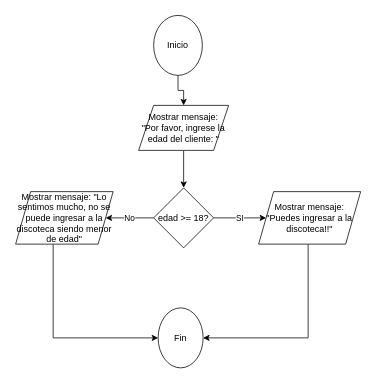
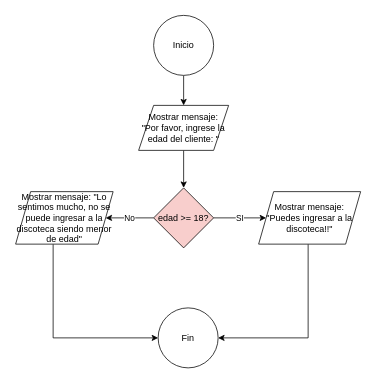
  <mxCell id="0" />
  <mxCell id="1" parent="0" />
  <mxCell id="2" value="" style="edgeStyle=orthogonalEdgeStyle;rounded=0;orthogonalLoop=1;jettySize=auto;html=1;" edge="1" parent="1" source="3" target="5"><mxGeometry relative="1" as="geometry" /></mxCell>
- <mxCell id="3" value="Inicio" style="ellipse;whiteSpace=wrap;html=1;aspect=fixed;" vertex="1" parent="1"><mxGeometry x="204" y="20" width="65" height="80" as="geometry" /></mxCell>
+ <mxCell id="3" value="Inicio" style="ellipse;whiteSpace=wrap;html=1;aspect=fixed;" vertex="1" parent="1"><mxGeometry x="204" y="20" width="80" height="80" as="geometry" /></mxCell>
  <mxCell id="4" value="" style="edgeStyle=orthogonalEdgeStyle;rounded=0;orthogonalLoop=1;jettySize=auto;html=1;" edge="1" parent="1" source="5" target="8"><mxGeometry relative="1" as="geometry" /></mxCell>
  <mxCell id="5" value="Mostrar mensaje: &quot;Por favor, ingrese la edad del cliente: &quot;" style="shape=parallelogram;perimeter=parallelogramPerimeter;whiteSpace=wrap;html=1;fixedSize=1;" vertex="1" parent="1"><mxGeometry x="184" y="140" width="120" height="60" as="geometry" /></mxCell>
  <mxCell id="6" value="SI" style="edgeStyle=orthogonalEdgeStyle;rounded=0;orthogonalLoop=1;jettySize=auto;html=1;" edge="1" parent="1" source="8" target="10"><mxGeometry relative="1" as="geometry" /></mxCell>
  <mxCell id="7" value="No" style="edgeStyle=orthogonalEdgeStyle;rounded=0;orthogonalLoop=1;jettySize=auto;html=1;" edge="1" parent="1" source="8" target="12"><mxGeometry relative="1" as="geometry" /></mxCell>
- <mxCell id="8" value="edad &amp;gt;= 18?" style="rhombus;whiteSpace=wrap;html=1;" vertex="1" parent="1"><mxGeometry x="204" y="250" width="80" height="80" as="geometry" /></mxCell>
+ <mxCell id="8" value="edad &amp;gt;= 18?" style="rhombus;whiteSpace=wrap;html=1;fillColor=#f8cecc;" vertex="1" parent="1"><mxGeometry x="204" y="250" width="80" height="80" as="geometry" /></mxCell>
  <mxCell id="9" style="edgeStyle=orthogonalEdgeStyle;rounded=0;orthogonalLoop=1;jettySize=auto;html=1;entryX=1;entryY=0.5;entryDx=0;entryDy=0;" edge="1" parent="1" source="10" target="13"><mxGeometry relative="1" as="geometry"><Array as="points"><mxPoint x="410" y="450" /></Array></mxGeometry></mxCell>
  <mxCell id="10" value="Mostrar mensaje: &quot;Puedes ingresar a la discoteca!!&quot;" style="shape=parallelogram;perimeter=parallelogramPerimeter;whiteSpace=wrap;html=1;fixedSize=1;" vertex="1" parent="1"><mxGeometry x="344" y="255" width="136" height="70" as="geometry" /></mxCell>
  <mxCell id="11" value="" style="edgeStyle=orthogonalEdgeStyle;rounded=0;orthogonalLoop=1;jettySize=auto;html=1;" edge="1" parent="1" source="12" target="13"><mxGeometry relative="1" as="geometry"><Array as="points"><mxPoint x="70" y="450" /></Array></mxGeometry></mxCell>
  <mxCell id="12" value="Mostrar mensaje: &quot;Lo sentimos mucho, no se puede ingresar a la discoteca siendo menor de edad&quot;" style="shape=parallelogram;perimeter=parallelogramPerimeter;whiteSpace=wrap;html=1;fixedSize=1;" vertex="1" parent="1"><mxGeometry x="20" y="255" width="130" height="70" as="geometry" /></mxCell>
- <mxCell id="13" value="Fin" style="ellipse;whiteSpace=wrap;html=1;" vertex="1" parent="1"><mxGeometry x="210" y="410" width="60" height="80" as="geometry" /></mxCell>
+ <mxCell id="13" value="Fin" style="ellipse;whiteSpace=wrap;html=1;" vertex="1" parent="1"><mxGeometry x="210" y="410" width="80" height="80" as="geometry" /></mxCell>
